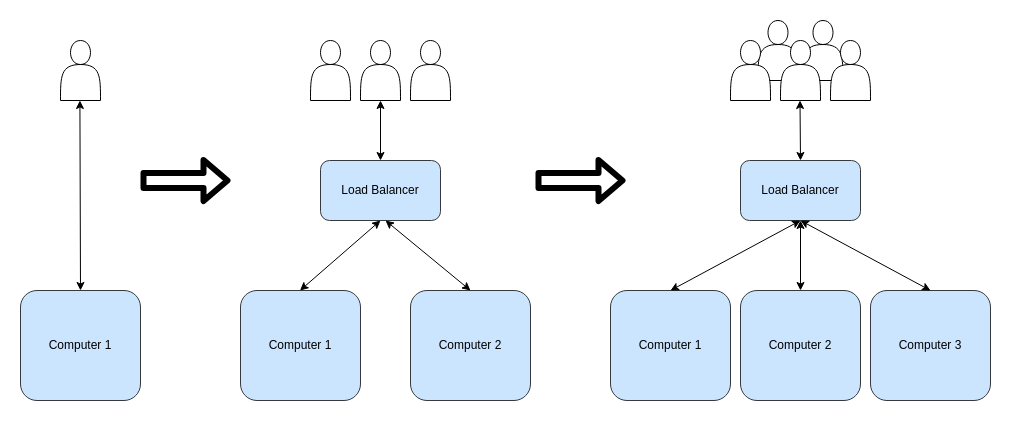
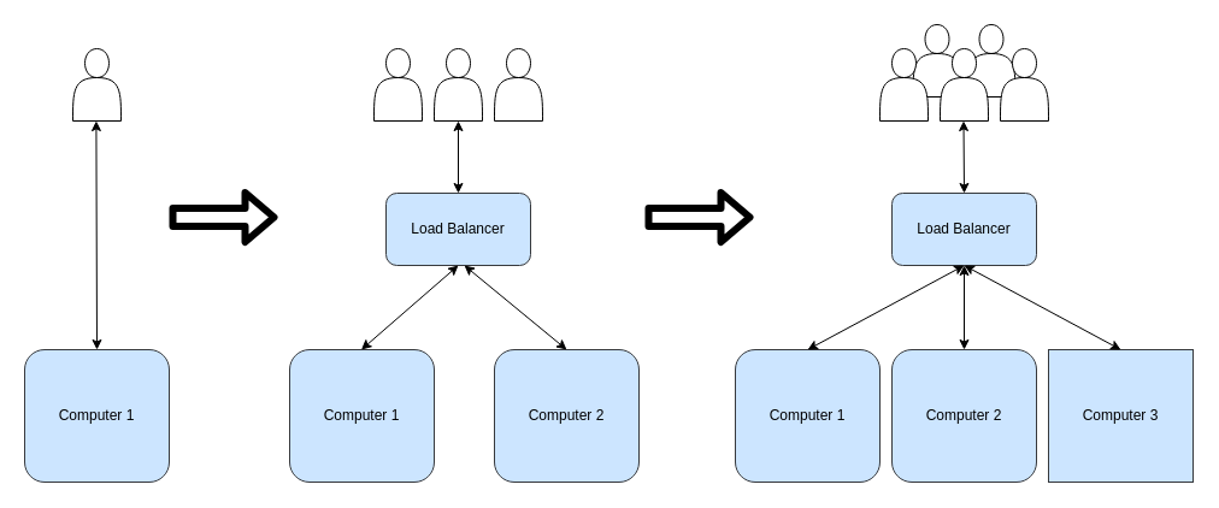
  <mxCell id="0" />
  <mxCell id="1" parent="0" />
  <mxCell id="2" value="&lt;font color=&quot;#000000&quot;&gt;Load Balancer&lt;/font&gt;" style="rounded=1;whiteSpace=wrap;html=1;fillColor=#cce5ff;strokeColor=#36393d;" parent="1" vertex="1"><mxGeometry x="320" y="160" width="120" height="60" as="geometry" /></mxCell>
  <mxCell id="3" value="" style="shape=actor;whiteSpace=wrap;html=1;" parent="1" vertex="1"><mxGeometry x="310" y="40" width="40" height="60" as="geometry" /></mxCell>
  <mxCell id="4" value="" style="shape=actor;whiteSpace=wrap;html=1;" parent="1" vertex="1"><mxGeometry x="360" y="40" width="40" height="60" as="geometry" /></mxCell>
  <mxCell id="5" value="" style="shape=actor;whiteSpace=wrap;html=1;" parent="1" vertex="1"><mxGeometry x="410" y="40" width="40" height="60" as="geometry" /></mxCell>
  <mxCell id="6" value="Computer 1" style="rounded=1;whiteSpace=wrap;html=1;fillColor=#cce5ff;strokeColor=#36393d;fontColor=#000000;" parent="1" vertex="1"><mxGeometry x="240" y="290" width="120" height="110" as="geometry" /></mxCell>
  <mxCell id="7" value="Computer 2" style="rounded=1;whiteSpace=wrap;html=1;fillColor=#cce5ff;strokeColor=#36393d;fontColor=#000000;" parent="1" vertex="1"><mxGeometry x="410" y="290" width="120" height="110" as="geometry" /></mxCell>
  <mxCell id="8" value="" style="endArrow=classic;startArrow=classic;html=1;fontColor=#000000;entryX=0.5;entryY=1;entryDx=0;entryDy=0;strokeColor=#000000;" parent="1" target="4" edge="1"><mxGeometry width="50" height="50" relative="1" as="geometry"><mxPoint x="380" y="160" as="sourcePoint" /><mxPoint x="405" y="110" as="targetPoint" /></mxGeometry></mxCell>
  <mxCell id="9" value="" style="endArrow=classic;startArrow=classic;html=1;fontColor=#000000;entryX=0.5;entryY=1;entryDx=0;entryDy=0;strokeColor=#000000;" parent="1" target="2" edge="1"><mxGeometry width="50" height="50" relative="1" as="geometry"><mxPoint x="299.5" y="290" as="sourcePoint" /><mxPoint x="299.5" y="230" as="targetPoint" /></mxGeometry></mxCell>
  <mxCell id="10" value="" style="endArrow=classic;startArrow=classic;html=1;fontColor=#000000;strokeColor=#000000;exitX=0.5;exitY=0;exitDx=0;exitDy=0;" parent="1" source="7" edge="1"><mxGeometry width="50" height="50" relative="1" as="geometry"><mxPoint x="309.5" y="300" as="sourcePoint" /><mxPoint x="385" y="220" as="targetPoint" /></mxGeometry></mxCell>
  <mxCell id="11" value="" style="shape=actor;whiteSpace=wrap;html=1;" parent="1" vertex="1"><mxGeometry x="757.5" y="20" width="40" height="60" as="geometry" /></mxCell>
  <mxCell id="12" value="" style="shape=actor;whiteSpace=wrap;html=1;" parent="1" vertex="1"><mxGeometry x="802.5" y="20" width="40" height="60" as="geometry" /></mxCell>
  <mxCell id="13" value="" style="shape=actor;whiteSpace=wrap;html=1;" parent="1" vertex="1"><mxGeometry x="730" y="40" width="40" height="60" as="geometry" /></mxCell>
  <mxCell id="14" value="" style="shape=actor;whiteSpace=wrap;html=1;" parent="1" vertex="1"><mxGeometry x="780" y="40" width="40" height="60" as="geometry" /></mxCell>
  <mxCell id="15" value="" style="shape=actor;whiteSpace=wrap;html=1;" parent="1" vertex="1"><mxGeometry x="830" y="40" width="40" height="60" as="geometry" /></mxCell>
  <mxCell id="16" value="&lt;font color=&quot;#000000&quot;&gt;Load Balancer&lt;/font&gt;" style="rounded=1;whiteSpace=wrap;html=1;fillColor=#cce5ff;strokeColor=#36393d;" parent="1" vertex="1"><mxGeometry x="740" y="160" width="120" height="60" as="geometry" /></mxCell>
  <mxCell id="17" value="Computer 1" style="rounded=1;whiteSpace=wrap;html=1;fillColor=#cce5ff;strokeColor=#36393d;fontColor=#000000;" parent="1" vertex="1"><mxGeometry x="610" y="290" width="120" height="110" as="geometry" /></mxCell>
  <mxCell id="18" value="Computer 2" style="rounded=1;whiteSpace=wrap;html=1;fillColor=#cce5ff;strokeColor=#36393d;fontColor=#000000;" parent="1" vertex="1"><mxGeometry x="740" y="290" width="120" height="110" as="geometry" /></mxCell>
  <mxCell id="19" value="" style="endArrow=classic;startArrow=classic;html=1;fontColor=#000000;entryX=0.5;entryY=1;entryDx=0;entryDy=0;strokeColor=#000000;exitX=0.5;exitY=0;exitDx=0;exitDy=0;" parent="1" source="17" target="16" edge="1"><mxGeometry width="50" height="50" relative="1" as="geometry"><mxPoint x="719.5" y="290" as="sourcePoint" /><mxPoint x="719.5" y="230" as="targetPoint" /></mxGeometry></mxCell>
  <mxCell id="20" value="" style="endArrow=classic;startArrow=classic;html=1;fontColor=#000000;strokeColor=#000000;exitX=0.5;exitY=0;exitDx=0;exitDy=0;" parent="1" source="18" edge="1"><mxGeometry width="50" height="50" relative="1" as="geometry"><mxPoint x="890" y="290" as="sourcePoint" /><mxPoint x="800" y="220" as="targetPoint" /></mxGeometry></mxCell>
  <mxCell id="21" value="" style="endArrow=classic;startArrow=classic;html=1;fontColor=#000000;entryX=0.5;entryY=1;entryDx=0;entryDy=0;strokeColor=#000000;exitX=0.5;exitY=0;exitDx=0;exitDy=0;" parent="1" source="16" edge="1"><mxGeometry width="50" height="50" relative="1" as="geometry"><mxPoint x="800" y="150" as="sourcePoint" /><mxPoint x="799.5" y="100" as="targetPoint" /></mxGeometry></mxCell>
- <mxCell id="22" value="Computer 3" style="rounded=1;whiteSpace=wrap;html=1;fillColor=#cce5ff;strokeColor=#36393d;fontColor=#000000;" parent="1" vertex="1"><mxGeometry x="870" y="290" width="120" height="110" as="geometry" /></mxCell>
+ <mxCell id="22" value="Computer 3" style="whiteSpace=wrap;html=1;fillColor=#cce5ff;strokeColor=#36393d;fontColor=#000000;rounded=0;" parent="1" vertex="1"><mxGeometry x="870" y="290" width="120" height="110" as="geometry" /></mxCell>
  <mxCell id="23" value="" style="endArrow=classic;startArrow=classic;html=1;fontColor=#000000;strokeColor=#000000;exitX=0.5;exitY=0;exitDx=0;exitDy=0;" parent="1" source="22" edge="1"><mxGeometry width="50" height="50" relative="1" as="geometry"><mxPoint x="680" y="300" as="sourcePoint" /><mxPoint x="800" y="220" as="targetPoint" /></mxGeometry></mxCell>
  <mxCell id="24" value="" style="shape=flexArrow;endArrow=classic;html=1;fontColor=#000000;strokeColor=#000000;strokeWidth=6;" parent="1" edge="1"><mxGeometry width="50" height="50" relative="1" as="geometry"><mxPoint x="535" y="180" as="sourcePoint" /><mxPoint x="625" y="180" as="targetPoint" /></mxGeometry></mxCell>
  <mxCell id="25" value="Computer 1" style="rounded=1;whiteSpace=wrap;html=1;fillColor=#cce5ff;strokeColor=#36393d;fontColor=#000000;" parent="1" vertex="1"><mxGeometry x="20" y="290" width="120" height="110" as="geometry" /></mxCell>
  <mxCell id="26" value="" style="shape=actor;whiteSpace=wrap;html=1;" parent="1" vertex="1"><mxGeometry x="60" y="40" width="40" height="60" as="geometry" /></mxCell>
  <mxCell id="27" value="" style="shape=flexArrow;endArrow=classic;html=1;fontColor=#000000;strokeColor=#000000;strokeWidth=6;" parent="1" edge="1"><mxGeometry width="50" height="50" relative="1" as="geometry"><mxPoint x="140" y="180" as="sourcePoint" /><mxPoint x="230" y="180" as="targetPoint" /></mxGeometry></mxCell>
  <mxCell id="28" value="" style="endArrow=classic;startArrow=classic;html=1;fontColor=#000000;entryX=0.5;entryY=1;entryDx=0;entryDy=0;strokeColor=#000000;exitX=0.5;exitY=0;exitDx=0;exitDy=0;" parent="1" source="25" edge="1"><mxGeometry width="50" height="50" relative="1" as="geometry"><mxPoint x="79.41" y="160" as="sourcePoint" /><mxPoint x="79.41" y="100" as="targetPoint" /></mxGeometry></mxCell>
